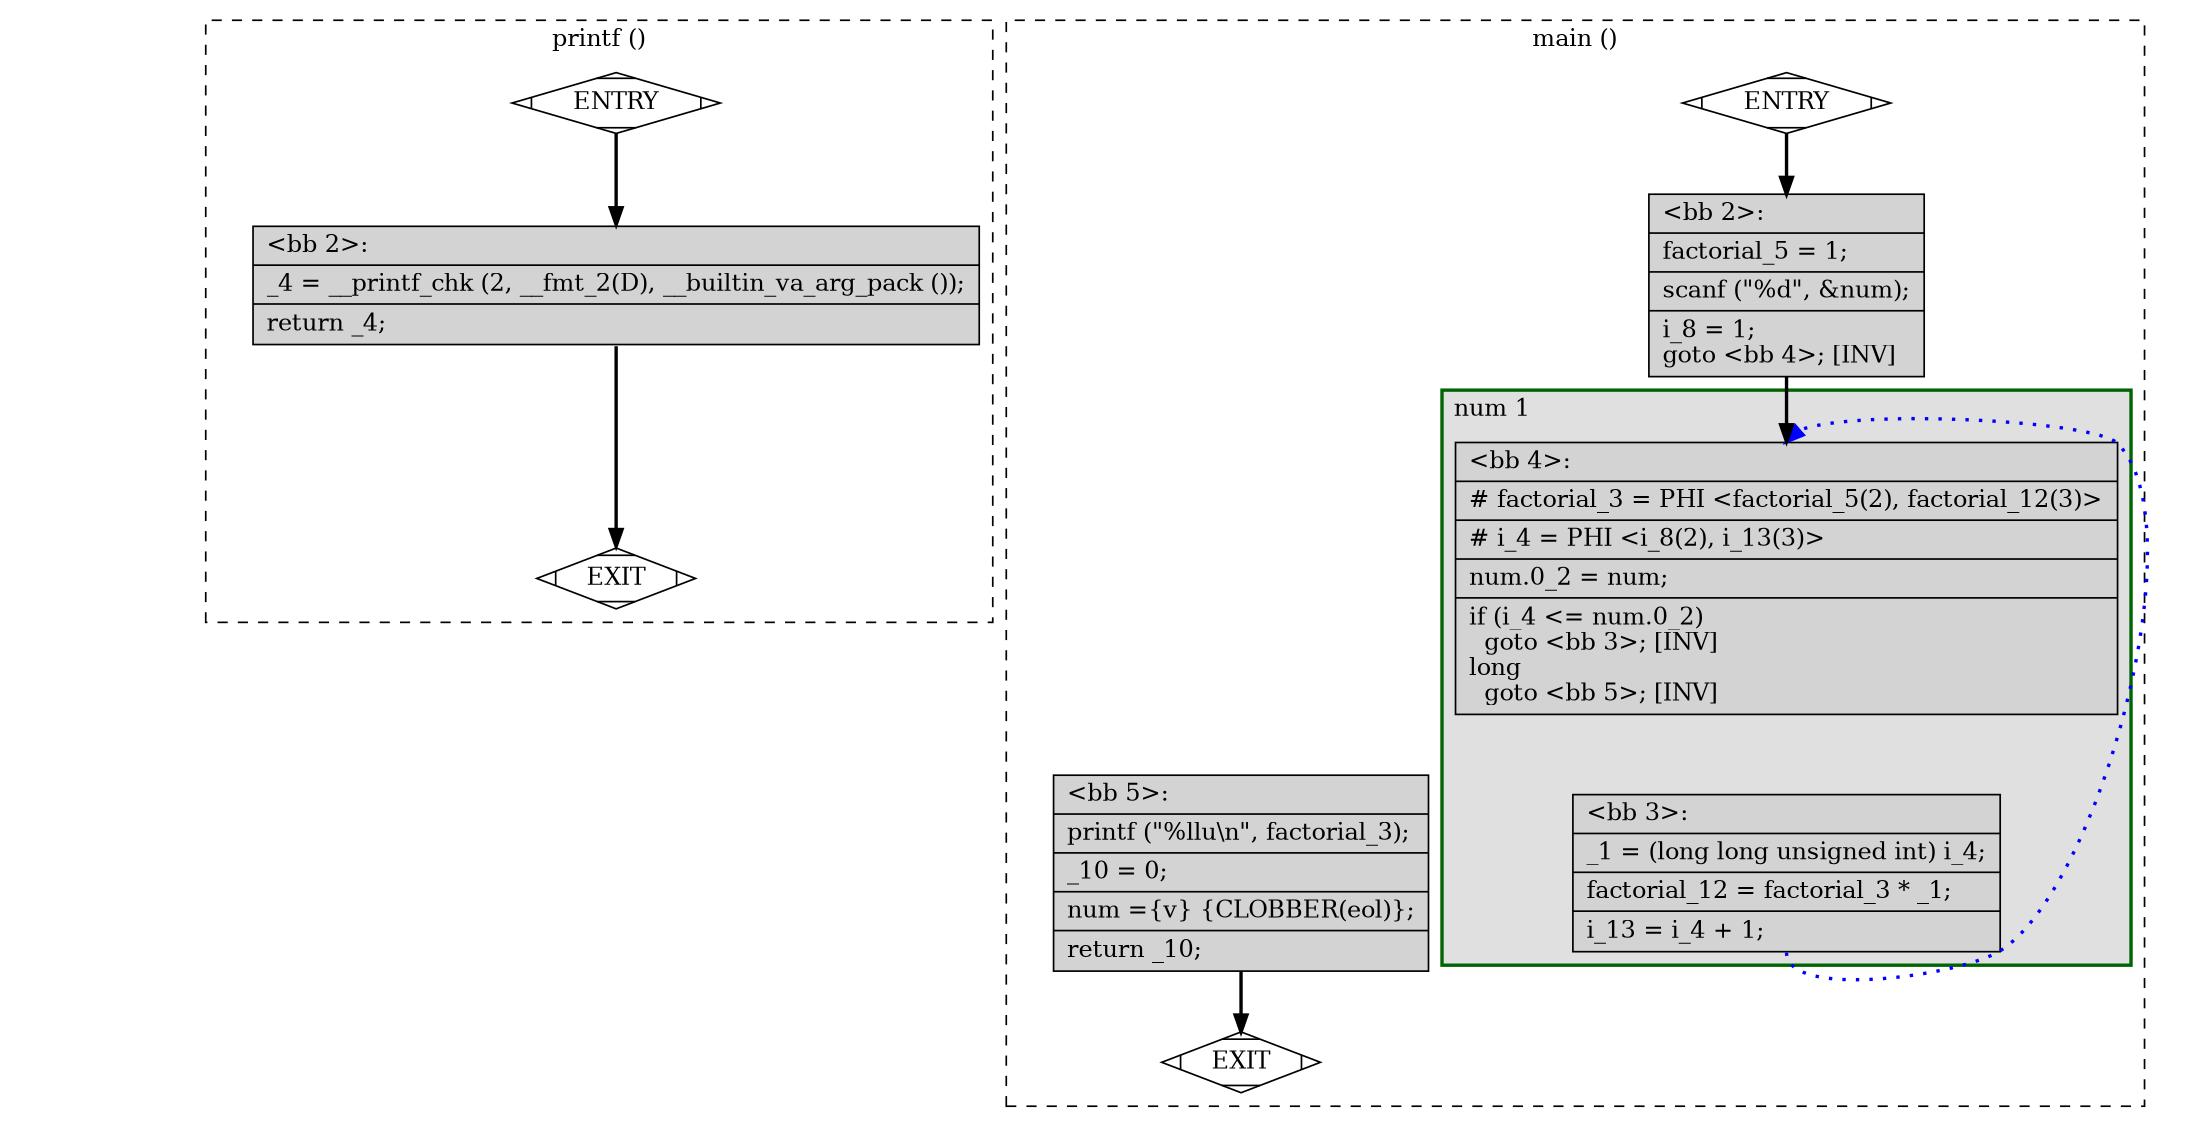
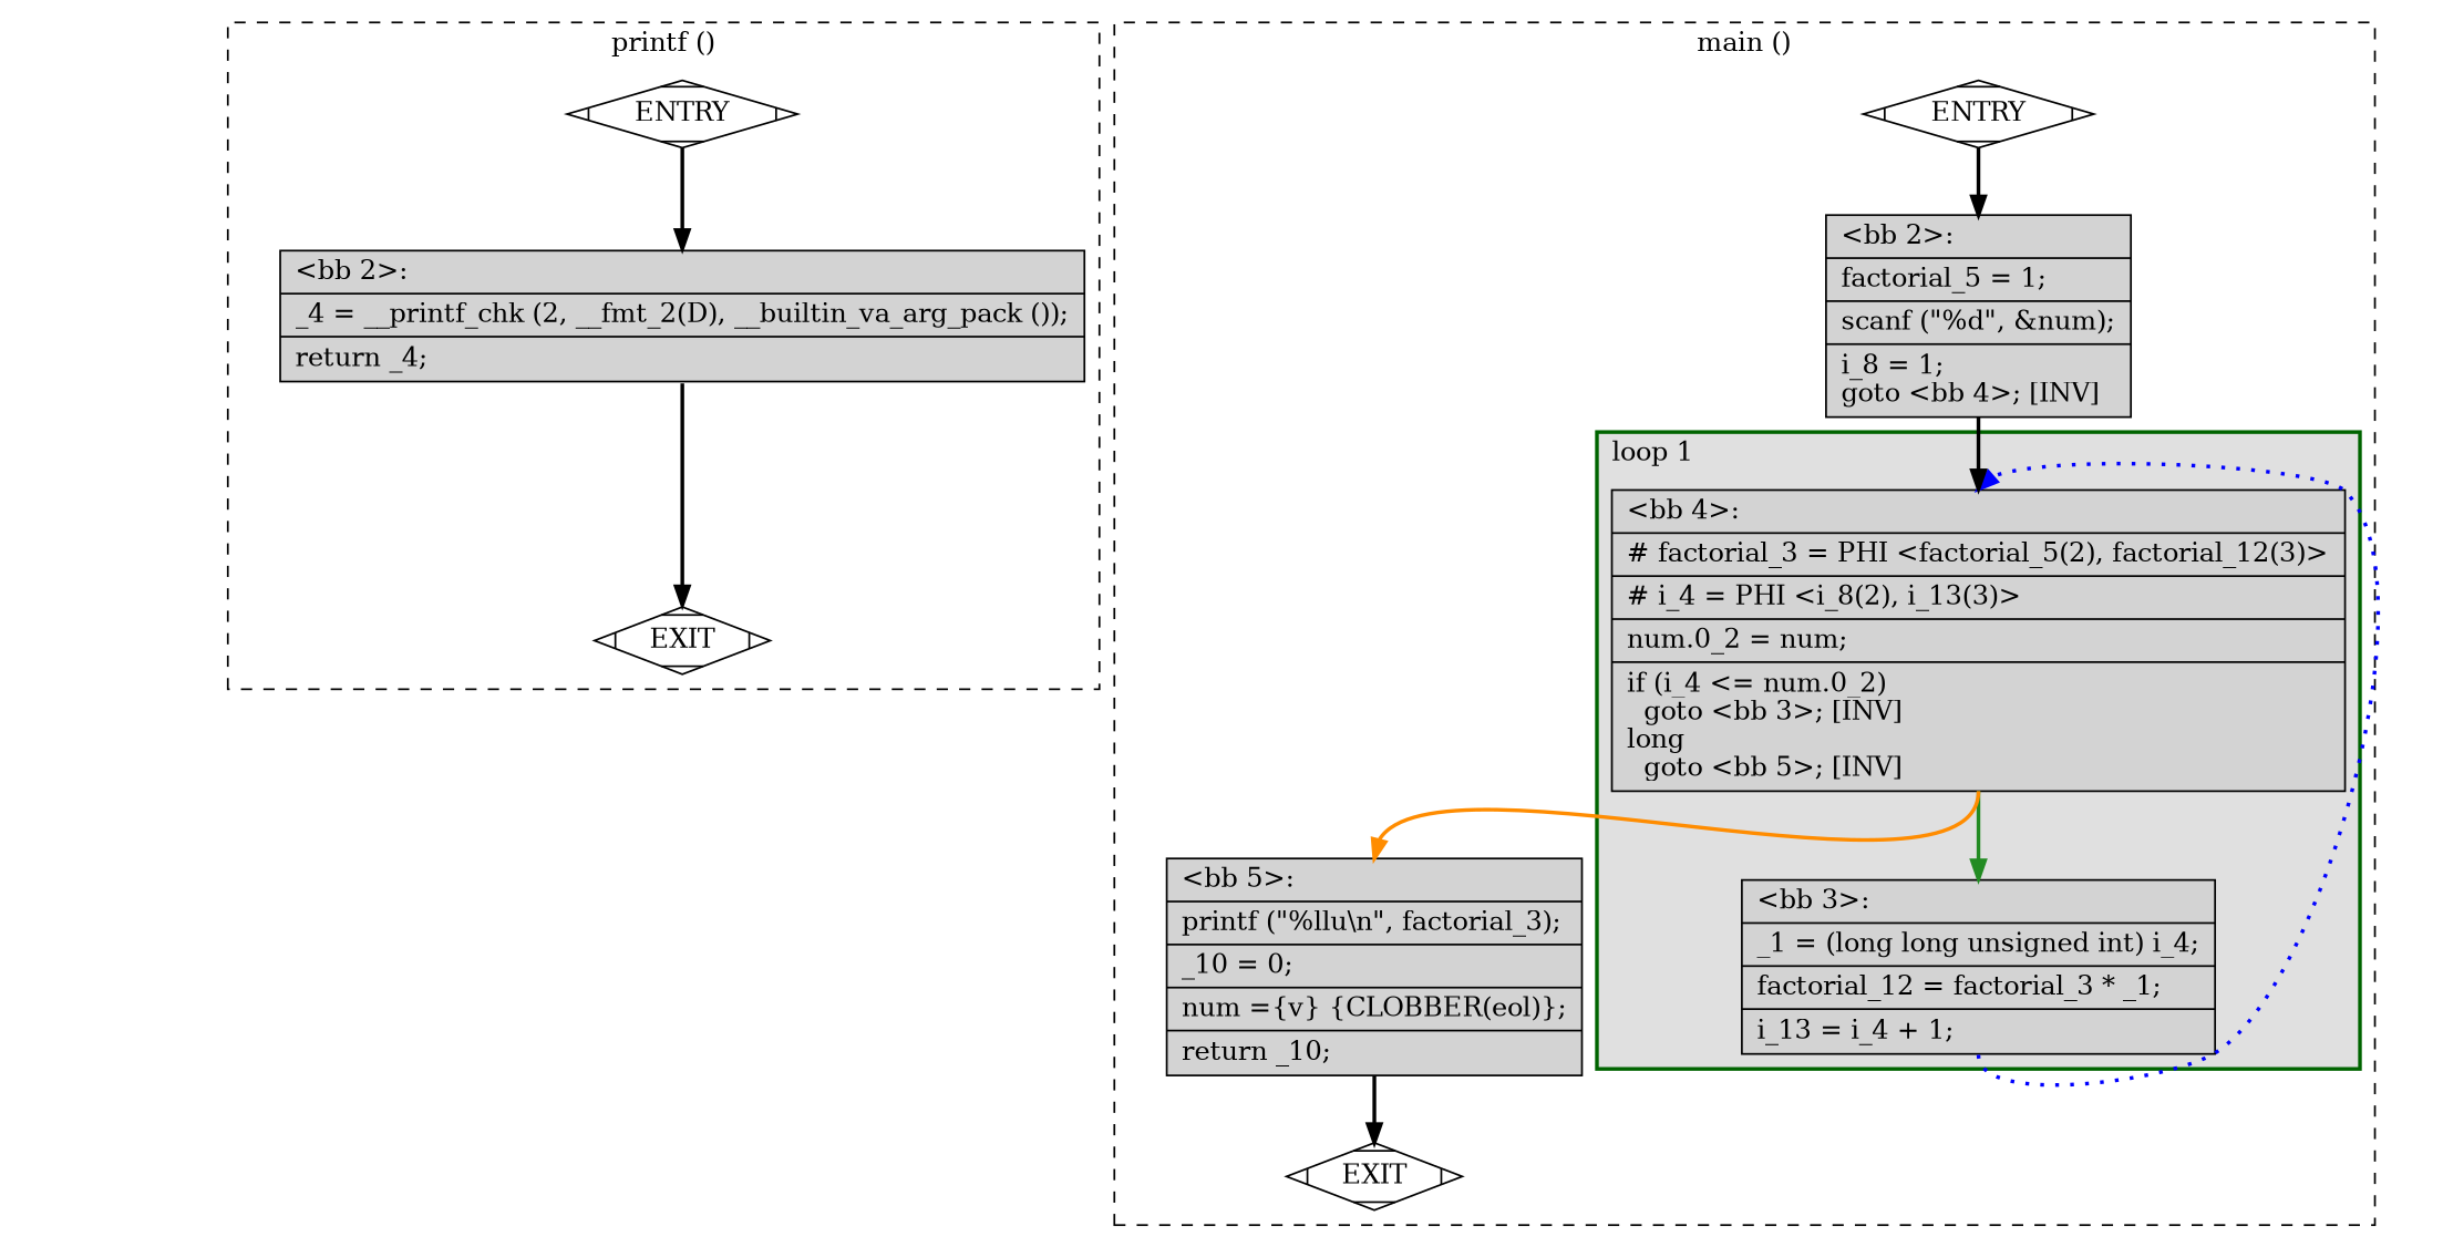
  digraph {
    node [fillcolor=lightgrey shape=record style=filled]
    edge [constraint=true headport=n style="solid,bold" tailport=s color=black weight=10]
    n1 [fillcolor=white label=ENTRY shape=Mdiamond]
    n2 [fillcolor=white label=EXIT shape=Mdiamond]
    n3 [label="{\<bb\ 2\>:\l|_4\ =\ __printf_chk\ (2,\ __fmt_2(D),\ __builtin_va_arg_pack\ ());\l|return\ _4;\l}"]
    n4 [label="{\<bb\ 4\>:\l|#\ factorial_3\ =\ PHI\ \<factorial_5(2),\ factorial_12(3)\>\l|#\ i_4\ =\ PHI\ \<i_8(2),\ i_13(3)\>\l|num.0_2\ =\ num;\l|if\ (i_4\ \<=\ num.0_2)\l\ \ goto\ \<bb\ 3\>;\ [INV]\llong\l\ \ goto\ \<bb\ 5\>;\ [INV]\l}"]
    n5 [label="{\<bb\ 3\>:\l|_1\ =\ (long\ long\ unsigned\ int)\ i_4;\l|factorial_12\ =\ factorial_3\ *\ _1;\l|i_13\ =\ i_4\ +\ 1;\l}"]
    n6 [label="{\<bb\ 5\>:\l|printf\ (\"%llu\\n\",\ factorial_3);\l|_10\ =\ 0;\l|num\ =\{v\}\ \{CLOBBER(eol)\};\l|return\ _10;\l}"]
    n7 [fillcolor=white label=ENTRY shape=Mdiamond]
    n8 [fillcolor=white label=EXIT shape=Mdiamond]
    n9 [label="{\<bb\ 2\>:\l|factorial_5\ =\ 1;\l|scanf\ (\"%d\",\ &num);\l|i_8\ =\ 1;\lgoto\ \<bb\ 4\>;\ [INV]\l}"]
    subgraph cluster_1 {
      color=black
      label="printf ()"
      style=dashed
      n1
      n2
      n3
    }
    subgraph cluster_2 {
      color=black
      label="main ()"
      style=dashed
      n6
      n7
      n8
      n9
      subgraph cluster_3 {
        color=darkgreen
        fillcolor=grey88
-       label="num 1"
+       label="loop 1"
        labeljust=l
        penwidth=2
        style=filled
        n4
        n5
      }
    }
    n1 -> n2 [style=invis color="" weight=""]
    n1 -> n3 [weight=100]
    n3 -> n2
+   n4 -> n5 [color=forestgreen]
+   n4 -> n6 [color=darkorange]
    n5 -> n4 [color=blue constraint=false style="dotted,bold"]
    n6 -> n8
    n7 -> n8 [style=invis color="" weight=""]
    n7 -> n9 [weight=100]
    n9 -> n4 [weight=100]
  }
